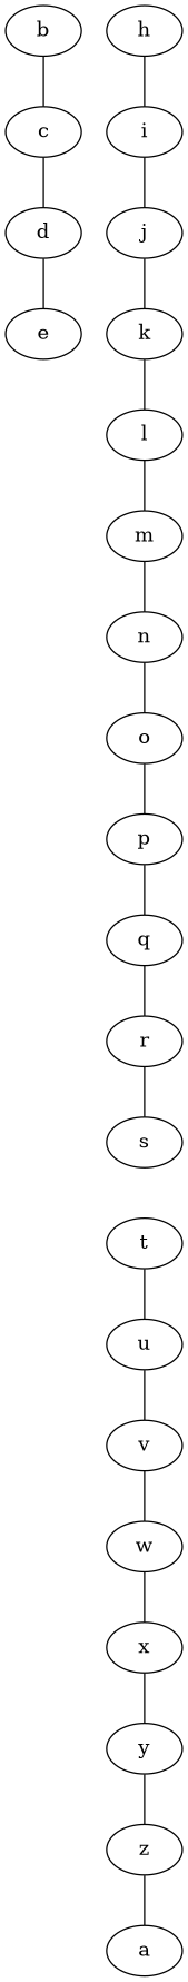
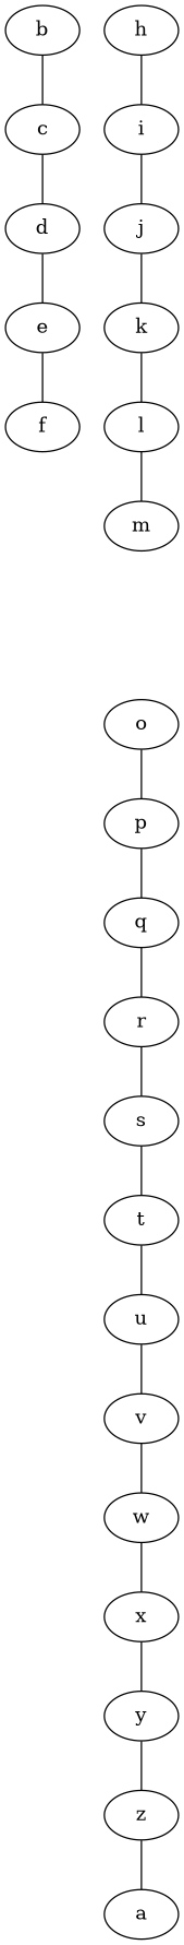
  graph {
    b
    c
    d
    e
+   f
    h
    i
    j
    k
    l
    m
-   n
    o
    p
    q
    r
    s
    t
    u
    v
    w
    x
    y
    z
    a
    b -- c
    c -- d
    d -- e
+   e -- f
    h -- i
    i -- j
    j -- k
    k -- l
    l -- m
-   m -- n
-   n -- o
    o -- p
    p -- q
    q -- r
    r -- s
+   s -- t
    t -- u
    u -- v
    v -- w
    w -- x
    x -- y
    y -- z
    z -- a
  }
